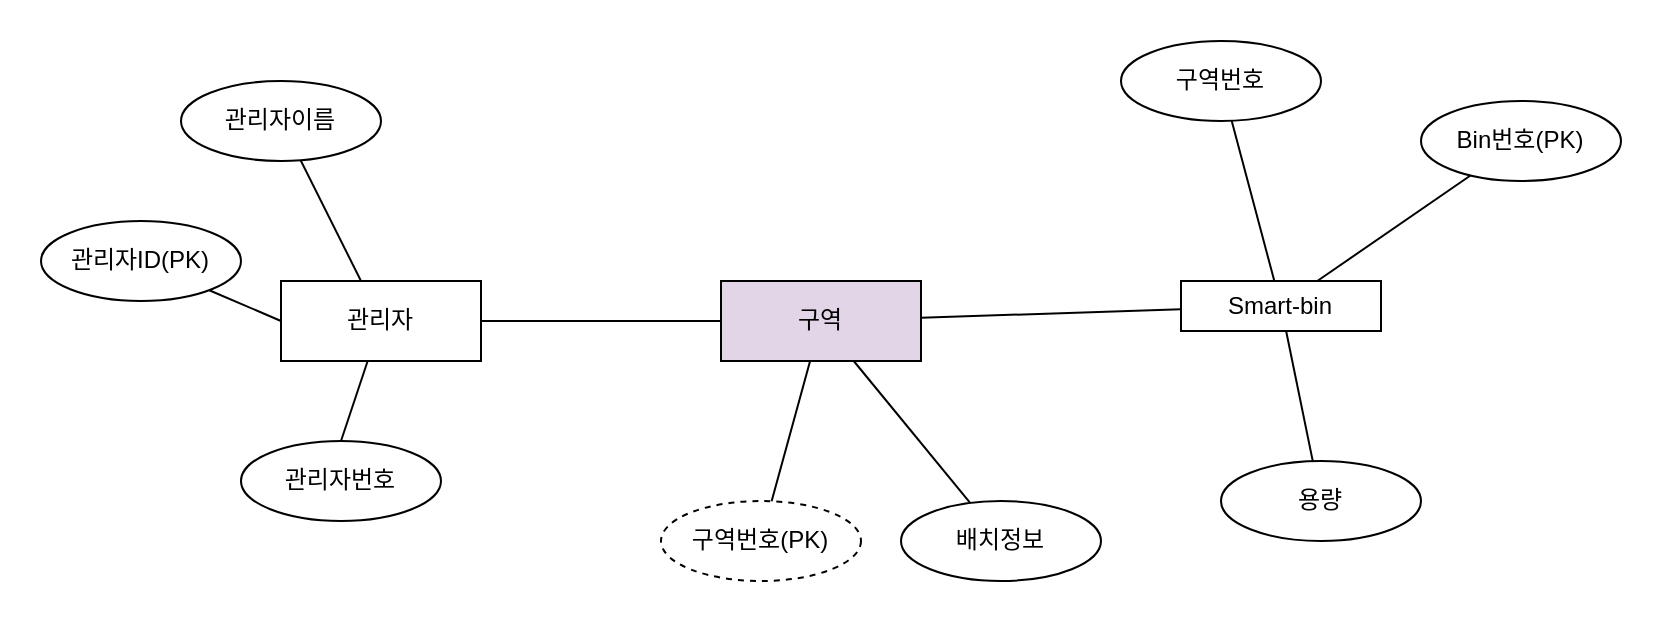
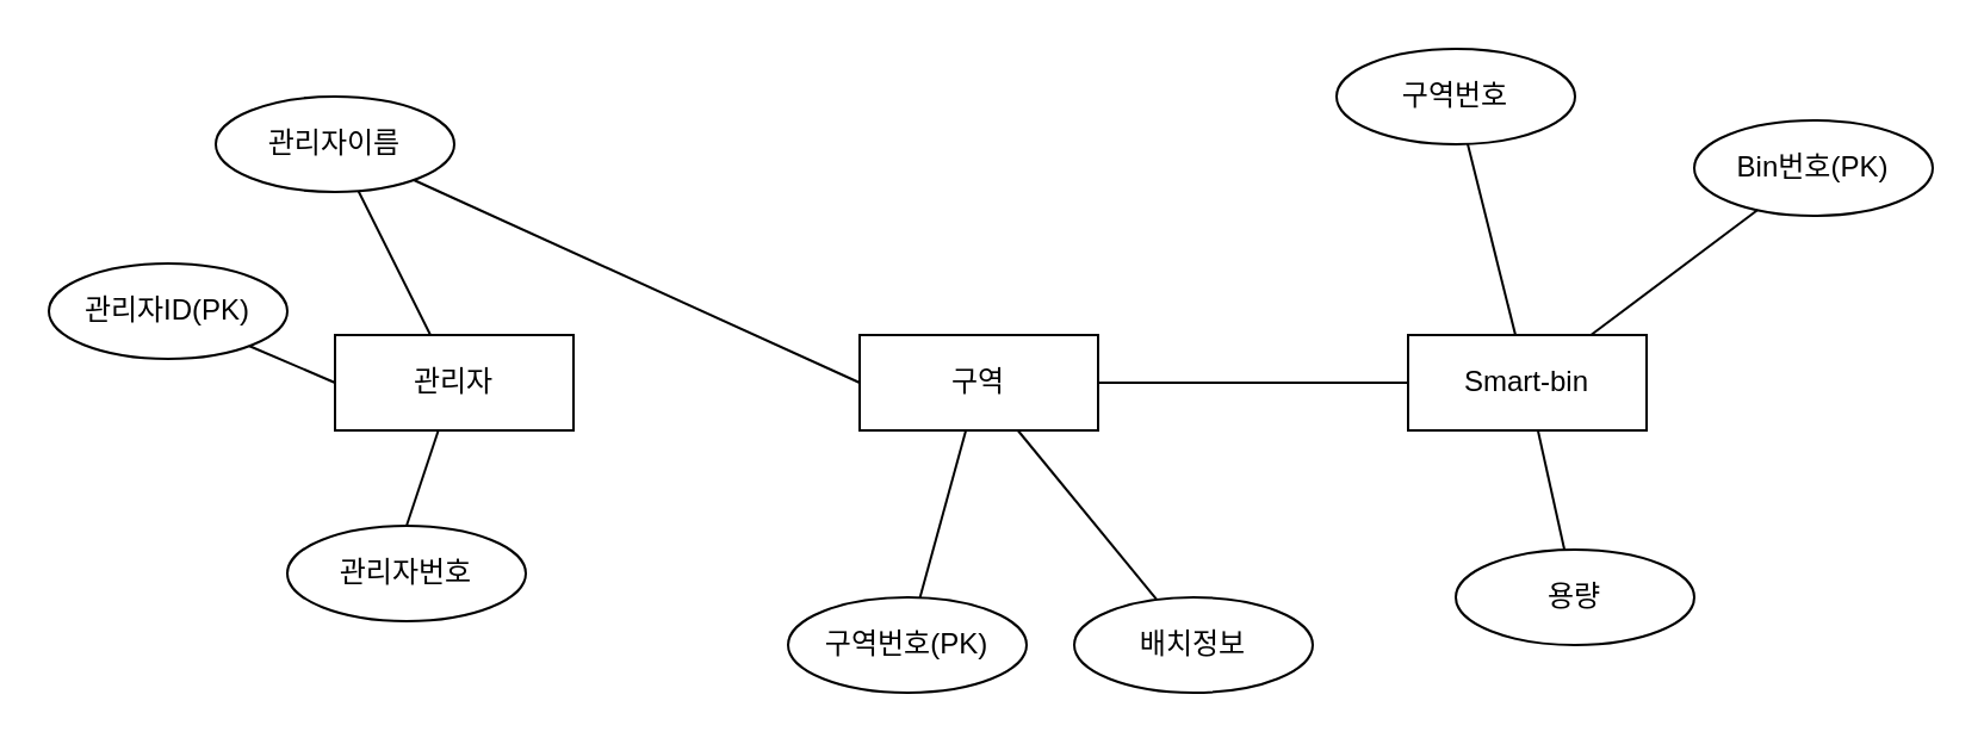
  <mxCell id="0" />
  <mxCell id="1" parent="0" />
  <mxCell id="2" value="관리자" style="whiteSpace=wrap;html=1;align=center;" parent="1" vertex="1"><mxGeometry x="140" y="140" width="100" height="40" as="geometry" /></mxCell>
- <mxCell id="3" value="Smart-bin" style="whiteSpace=wrap;html=1;align=center;" parent="1" vertex="1"><mxGeometry x="590" y="140" width="100" height="25" as="geometry" /></mxCell>
+ <mxCell id="3" value="Smart-bin" style="whiteSpace=wrap;html=1;align=center;" parent="1" vertex="1"><mxGeometry x="590" y="140" width="100" height="40" as="geometry" /></mxCell>
  <mxCell id="4" value="관리자번호" style="ellipse;whiteSpace=wrap;html=1;align=center;" parent="1" vertex="1"><mxGeometry x="120" y="220" width="100" height="40" as="geometry" /></mxCell>
  <mxCell id="5" value="Bin번호(PK)" style="ellipse;whiteSpace=wrap;html=1;align=center;" parent="1" vertex="1"><mxGeometry x="710" y="50" width="100" height="40" as="geometry" /></mxCell>
  <mxCell id="6" value="구역번호" style="ellipse;whiteSpace=wrap;html=1;align=center;" parent="1" vertex="1"><mxGeometry x="560" y="20" width="100" height="40" as="geometry" /></mxCell>
  <mxCell id="7" value="용량" style="ellipse;whiteSpace=wrap;html=1;align=center;" parent="1" vertex="1"><mxGeometry x="610" y="230" width="100" height="40" as="geometry" /></mxCell>
  <mxCell id="8" value="" style="endArrow=none;html=1;rounded=0;" parent="1" source="3" target="7" edge="1"><mxGeometry width="50" height="50" relative="1" as="geometry"><mxPoint x="400" y="270" as="sourcePoint" /><mxPoint x="450" y="220" as="targetPoint" /></mxGeometry></mxCell>
  <mxCell id="9" value="" style="endArrow=none;html=1;rounded=0;" parent="1" source="3" target="6" edge="1"><mxGeometry width="50" height="50" relative="1" as="geometry"><mxPoint x="400" y="270" as="sourcePoint" /><mxPoint x="450" y="220" as="targetPoint" /></mxGeometry></mxCell>
  <mxCell id="10" value="" style="endArrow=none;html=1;rounded=0;" parent="1" source="3" target="5" edge="1"><mxGeometry width="50" height="50" relative="1" as="geometry"><mxPoint x="400" y="270" as="sourcePoint" /><mxPoint x="450" y="220" as="targetPoint" /></mxGeometry></mxCell>
  <mxCell id="11" value="관리자이름" style="ellipse;whiteSpace=wrap;html=1;align=center;" parent="1" vertex="1"><mxGeometry x="90" y="40" width="100" height="40" as="geometry" /></mxCell>
  <mxCell id="12" value="" style="endArrow=none;html=1;rounded=0;" parent="1" source="2" target="11" edge="1"><mxGeometry width="50" height="50" relative="1" as="geometry"><mxPoint x="400" y="270" as="sourcePoint" /><mxPoint x="450" y="220" as="targetPoint" /></mxGeometry></mxCell>
  <mxCell id="13" value="" style="endArrow=none;html=1;rounded=0;exitX=0.5;exitY=0;exitDx=0;exitDy=0;" parent="1" source="4" target="2" edge="1"><mxGeometry width="50" height="50" relative="1" as="geometry"><mxPoint x="400" y="270" as="sourcePoint" /><mxPoint x="450" y="220" as="targetPoint" /></mxGeometry></mxCell>
- <mxCell id="14" value="구역" style="whiteSpace=wrap;html=1;align=center;fillColor=#e1d5e7;" parent="1" vertex="1"><mxGeometry x="360" y="140" width="100" height="40" as="geometry" /></mxCell>
- <mxCell id="15" value="구역번호(PK)" style="ellipse;whiteSpace=wrap;html=1;align=center;dashed=1;" parent="1" vertex="1"><mxGeometry x="330" y="250" width="100" height="40" as="geometry" /></mxCell>
+ <mxCell id="14" value="구역" style="whiteSpace=wrap;html=1;align=center;" parent="1" vertex="1"><mxGeometry x="360" y="140" width="100" height="40" as="geometry" /></mxCell>
+ <mxCell id="15" value="구역번호(PK)" style="ellipse;whiteSpace=wrap;html=1;align=center;" parent="1" vertex="1"><mxGeometry x="330" y="250" width="100" height="40" as="geometry" /></mxCell>
  <mxCell id="16" value="배치정보" style="ellipse;whiteSpace=wrap;html=1;align=center;" parent="1" vertex="1"><mxGeometry x="450" y="250" width="100" height="40" as="geometry" /></mxCell>
  <mxCell id="17" value="" style="endArrow=none;html=1;rounded=0;" parent="1" source="14" target="3" edge="1"><mxGeometry width="50" height="50" relative="1" as="geometry"><mxPoint x="400" y="270" as="sourcePoint" /><mxPoint x="450" y="220" as="targetPoint" /></mxGeometry></mxCell>
- <mxCell id="18" value="" style="endArrow=none;html=1;rounded=0;exitX=0;exitY=0.5;exitDx=0;exitDy=0;" parent="1" source="14" target="2" edge="1"><mxGeometry width="50" height="50" relative="1" as="geometry"><mxPoint x="400" y="270" as="sourcePoint" /><mxPoint x="450" y="220" as="targetPoint" /></mxGeometry></mxCell>
+ <mxCell id="18" value="" style="endArrow=none;html=1;rounded=0;exitX=0;exitY=0.5;exitDx=0;exitDy=0;" parent="1" source="14" target="11" edge="1"><mxGeometry width="50" height="50" relative="1" as="geometry"><mxPoint x="400" y="270" as="sourcePoint" /><mxPoint x="450" y="220" as="targetPoint" /></mxGeometry></mxCell>
  <mxCell id="19" value="" style="endArrow=none;html=1;rounded=0;" parent="1" source="15" target="14" edge="1"><mxGeometry width="50" height="50" relative="1" as="geometry"><mxPoint x="370" y="90" as="sourcePoint" /><mxPoint x="420" y="40" as="targetPoint" /></mxGeometry></mxCell>
  <mxCell id="20" value="" style="endArrow=none;html=1;rounded=0;" parent="1" source="16" target="14" edge="1"><mxGeometry width="50" height="50" relative="1" as="geometry"><mxPoint x="370" y="90" as="sourcePoint" /><mxPoint x="420" y="40" as="targetPoint" /></mxGeometry></mxCell>
  <mxCell id="21" value="관리자ID(PK)" style="ellipse;whiteSpace=wrap;html=1;align=center;" vertex="1" parent="1"><mxGeometry x="20" y="110" width="100" height="40" as="geometry" /></mxCell>
  <mxCell id="22" value="" style="endArrow=none;html=1;rounded=0;entryX=0;entryY=0.5;entryDx=0;entryDy=0;" edge="1" parent="1" source="21" target="2"><mxGeometry width="50" height="50" relative="1" as="geometry"><mxPoint x="630" y="270" as="sourcePoint" /><mxPoint x="680" y="220" as="targetPoint" /></mxGeometry></mxCell>
